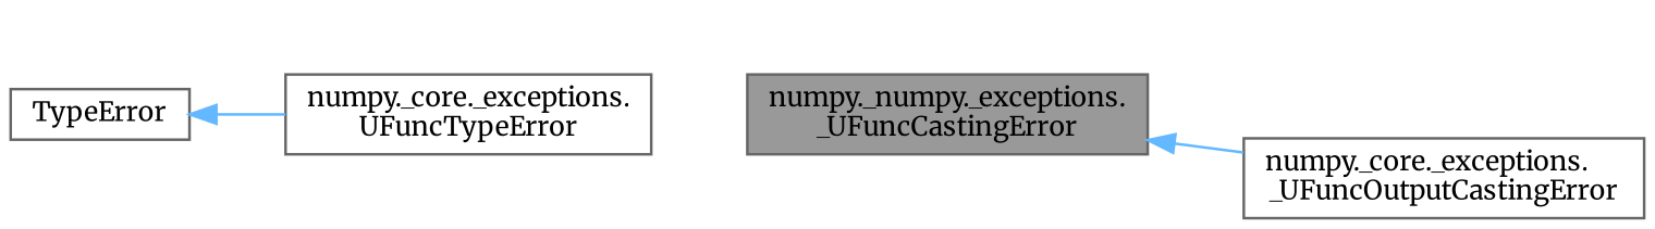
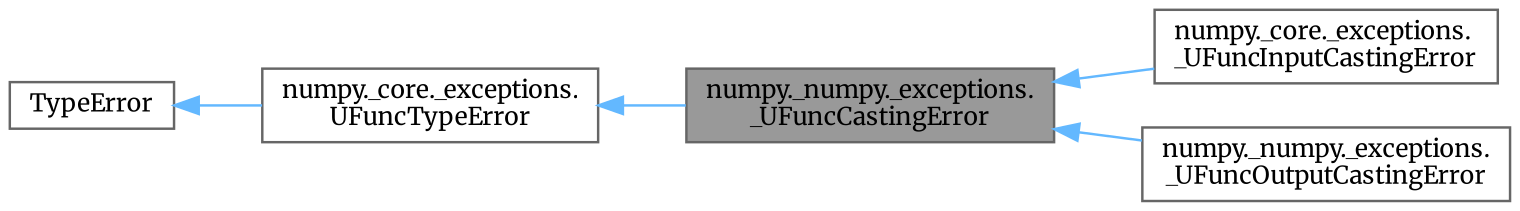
  digraph {
    fontname=Merriweather
    rankdir=LR
    node [color=gray40 fillcolor=white fontname=Merriweather fontsize=10 shape=box style=filled]
    edge [color=steelblue1 dir=back fontname=Merriweather fontsize=10 labelfontname=Helvetica labelfontsize=10 style=solid]
    n1 [fillcolor=grey60 fontcolor=black height=0.2 label="numpy._numpy._exceptions.\l_UFuncCastingError" width=0.4]
-   n3 [height=0.2 label="numpy._core._exceptions.\l_UFuncOutputCastingError" width=0.4]
+   n2 [height=0.2 label="numpy._core._exceptions.\l_UFuncInputCastingError" width=0.4]
+   n3 [height=0.2 label="numpy._numpy._exceptions.\l_UFuncOutputCastingError" width=0.4]
    n4 [height=0.2 label="numpy._core._exceptions.\lUFuncTypeError" width=0.4]
    n5 [height=0.2 label=TypeError width=0.4]
+   n1 -> n2
    n1 -> n3
+   n4 -> n1
    n5 -> n4
  }
